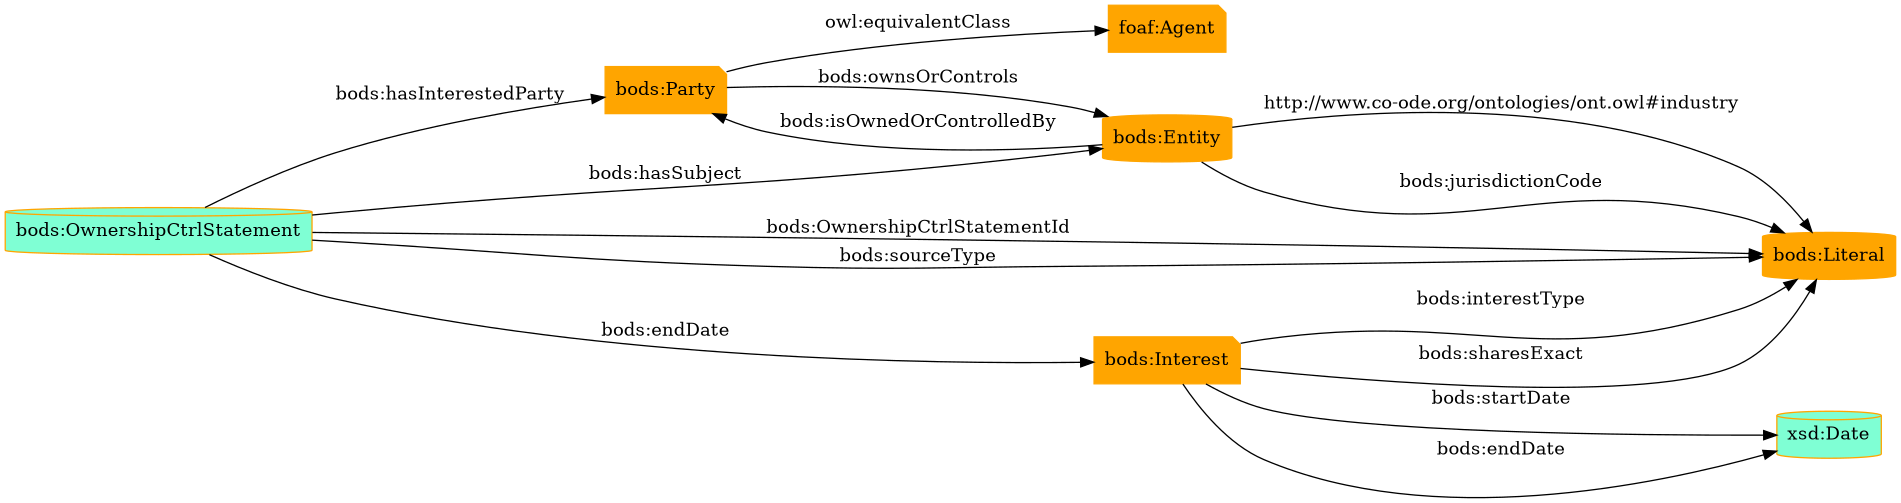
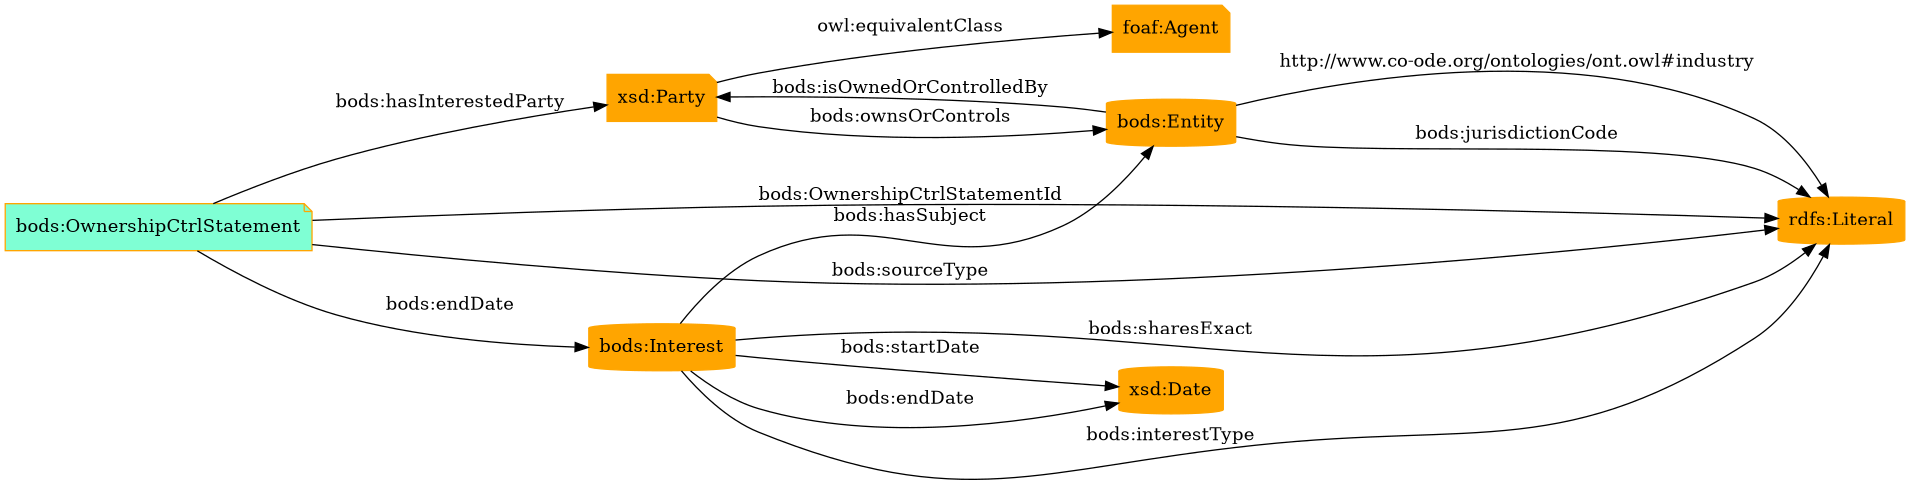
  digraph {
    rankdir=LR
    node [color=orange fillcolor=orange shape=cylinder style=filled]
-   "bods:Party" [shape=note]
+   "bods:Party" [shape=note label="xsd:Party"]
    "foaf:Agent" [shape=note]
    "bods:Entity"
-   "rdfs:Literal" [label="bods:Literal"]
-   "bods:OwnershipCtrlStatement" [fillcolor=aquamarine]
-   "bods:Interest" [shape=note]
-   "xsd:Date" [fillcolor=aquamarine]
+   "rdfs:Literal"
+   "bods:OwnershipCtrlStatement" [fillcolor=aquamarine shape=note]
+   "bods:Interest"
+   "xsd:Date"
    "bods:Party" -> "foaf:Agent" [label="owl:equivalentClass"]
    "bods:Party" -> "bods:Entity" [label="bods:ownsOrControls"]
    "bods:Entity" -> "bods:Party" [label="bods:isOwnedOrControlledBy"]
    "bods:Entity" -> "rdfs:Literal" [label="http://www.co-ode.org/ontologies/ont.owl#industry"]
    "bods:Entity" -> "rdfs:Literal" [label="bods:jurisdictionCode"]
    "bods:OwnershipCtrlStatement" -> "bods:Party" [label="bods:hasInterestedParty"]
-   "bods:OwnershipCtrlStatement" -> "bods:Entity" [label="bods:hasSubject"]
+   "bods:Interest" -> "bods:Entity" [label="bods:hasSubject"]
    "bods:OwnershipCtrlStatement" -> "rdfs:Literal" [label="bods:OwnershipCtrlStatementId"]
    "bods:OwnershipCtrlStatement" -> "rdfs:Literal" [label="bods:sourceType"]
    "bods:OwnershipCtrlStatement" -> "bods:Interest" [label="bods:endDate"]
    "bods:Interest" -> "rdfs:Literal" [label="bods:interestType"]
    "bods:Interest" -> "rdfs:Literal" [label="bods:sharesExact"]
    "bods:Interest" -> "xsd:Date" [label="bods:startDate"]
    "bods:Interest" -> "xsd:Date" [label="bods:endDate"]
  }
